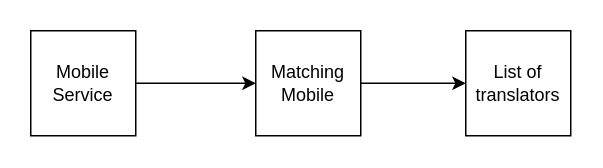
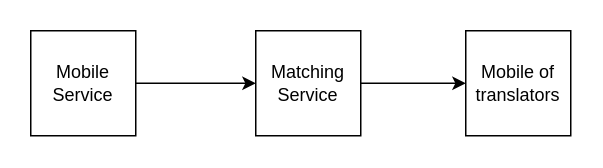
  <mxCell id="0" />
  <mxCell id="1" parent="0" />
  <mxCell id="2" value="Mobile Service" style="whiteSpace=wrap;html=1;aspect=fixed;" vertex="1" parent="1"><mxGeometry x="20" y="20" width="70" height="70" as="geometry" /></mxCell>
- <mxCell id="3" value="Matching Mobile" style="whiteSpace=wrap;html=1;aspect=fixed;" vertex="1" parent="1"><mxGeometry x="170" y="20" width="70" height="70" as="geometry" /></mxCell>
- <mxCell id="4" value="List of translators" style="whiteSpace=wrap;html=1;aspect=fixed;" vertex="1" parent="1"><mxGeometry x="310" y="20" width="70" height="70" as="geometry" /></mxCell>
+ <mxCell id="3" value="Matching Service" style="whiteSpace=wrap;html=1;aspect=fixed;" vertex="1" parent="1"><mxGeometry x="170" y="20" width="70" height="70" as="geometry" /></mxCell>
+ <mxCell id="4" value="Mobile of translators" style="whiteSpace=wrap;html=1;aspect=fixed;" vertex="1" parent="1"><mxGeometry x="310" y="20" width="70" height="70" as="geometry" /></mxCell>
  <mxCell id="5" value="" style="endArrow=classic;html=1;exitX=1;exitY=0.5;exitDx=0;exitDy=0;" edge="1" parent="1" source="2"><mxGeometry width="50" height="50" relative="1" as="geometry"><mxPoint x="90" y="60" as="sourcePoint" /><mxPoint x="170" y="55" as="targetPoint" /></mxGeometry></mxCell>
  <mxCell id="6" value="" style="endArrow=classic;html=1;exitX=1;exitY=0.5;exitDx=0;exitDy=0;" edge="1" parent="1" source="3" target="4"><mxGeometry width="50" height="50" relative="1" as="geometry"><mxPoint x="250" y="80" as="sourcePoint" /><mxPoint x="320" y="-20" as="targetPoint" /></mxGeometry></mxCell>
